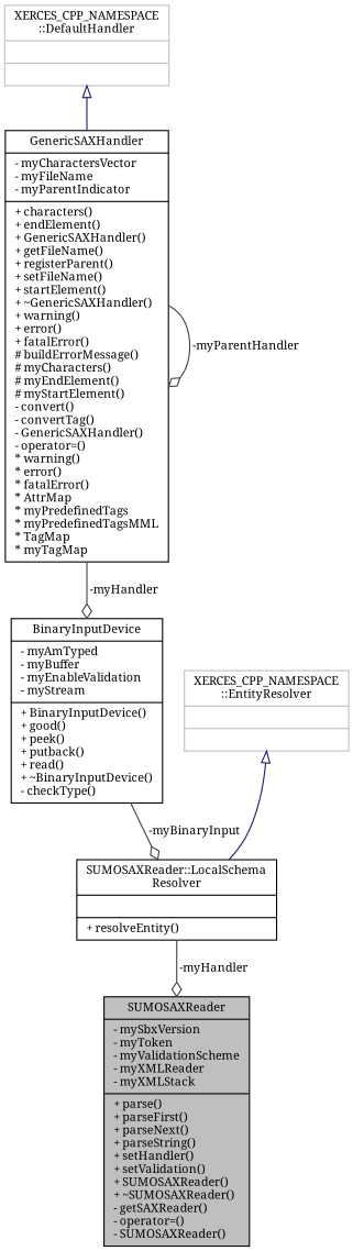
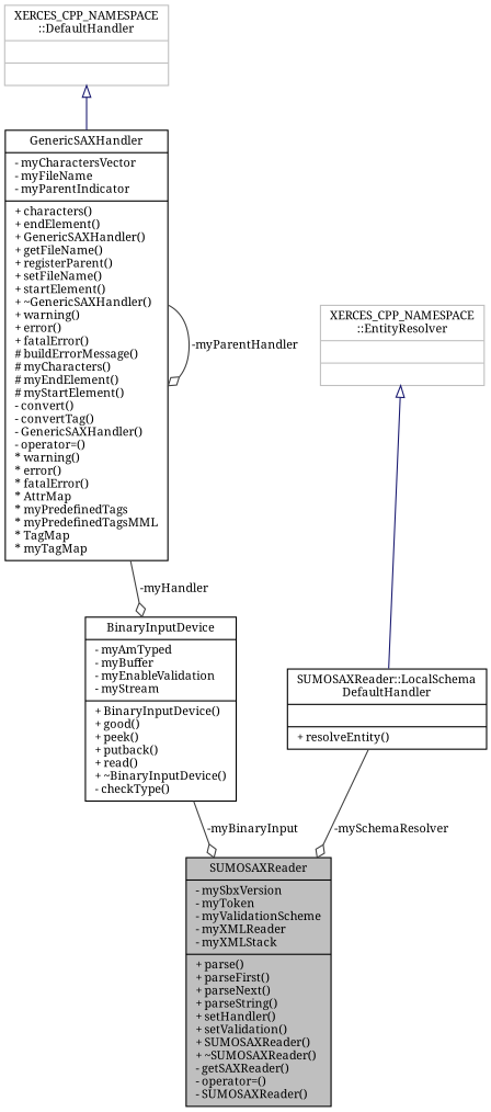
  digraph {
    fontname="Noto Serif"
    node [color=black fillcolor=white fontname="Noto Serif" fontsize=10 shape=record style=filled]
    edge [arrowhead=odiamond color=grey25 fontname="Noto Serif" fontsize=10 labelfontname=Helvetica labelfontsize=10 style=solid]
    n1 [fillcolor=grey75 fontcolor=black height=0.2 label="{SUMOSAXReader\n|- mySbxVersion\l- myToken\l- myValidationScheme\l- myXMLReader\l- myXMLStack\l|+ parse()\l+ parseFirst()\l+ parseNext()\l+ parseString()\l+ setHandler()\l+ setValidation()\l+ SUMOSAXReader()\l+ ~SUMOSAXReader()\l- getSAXReader()\l- operator=()\l- SUMOSAXReader()\l}" width=0.4]
    n2 [height=0.2 label="{BinaryInputDevice\n|- myAmTyped\l- myBuffer\l- myEnableValidation\l- myStream\l|+ BinaryInputDevice()\l+ good()\l+ peek()\l+ putback()\l+ read()\l+ ~BinaryInputDevice()\l- checkType()\l}" width=0.4]
-   n3 [height=0.2 label="{SUMOSAXReader::LocalSchema\lResolver\n||+ resolveEntity()\l}" width=0.4]
+   n3 [height=0.2 label="{SUMOSAXReader::LocalSchema\lDefaultHandler\n||+ resolveEntity()\l}" width=0.4]
    n4 [color=grey75 height=0.2 label="{XERCES_CPP_NAMESPACE\l::EntityResolver\n||}" width=0.4]
    n5 [height=0.2 label="{GenericSAXHandler\n|- myCharactersVector\l- myFileName\l- myParentIndicator\l|+ characters()\l+ endElement()\l+ GenericSAXHandler()\l+ getFileName()\l+ registerParent()\l+ setFileName()\l+ startElement()\l+ ~GenericSAXHandler()\l+ warning()\l+ error()\l+ fatalError()\l# buildErrorMessage()\l# myCharacters()\l# myEndElement()\l# myStartElement()\l- convert()\l- convertTag()\l- GenericSAXHandler()\l- operator=()\l* warning()\l* error()\l* fatalError()\l* AttrMap\l* myPredefinedTags\l* myPredefinedTagsMML\l* TagMap\l* myTagMap\l}" width=0.4]
    n6 [color=grey75 height=0.2 label="{XERCES_CPP_NAMESPACE\l::DefaultHandler\n||}" width=0.4]
-   n2 -> n3 [label=" -myBinaryInput"]
-   n3 -> n1 [label=" -myHandler"]
+   n2 -> n1 [label=" -myBinaryInput"]
+   n3 -> n1 [label=" -mySchemaResolver"]
    n4 -> n3 [arrowtail=onormal color=midnightblue dir=back arrowhead=""]
    n5 -> n2 [label=" -myHandler"]
    n5 -> n5 [label=" -myParentHandler"]
    n6 -> n5 [arrowtail=onormal color=midnightblue dir=back arrowhead=""]
  }
